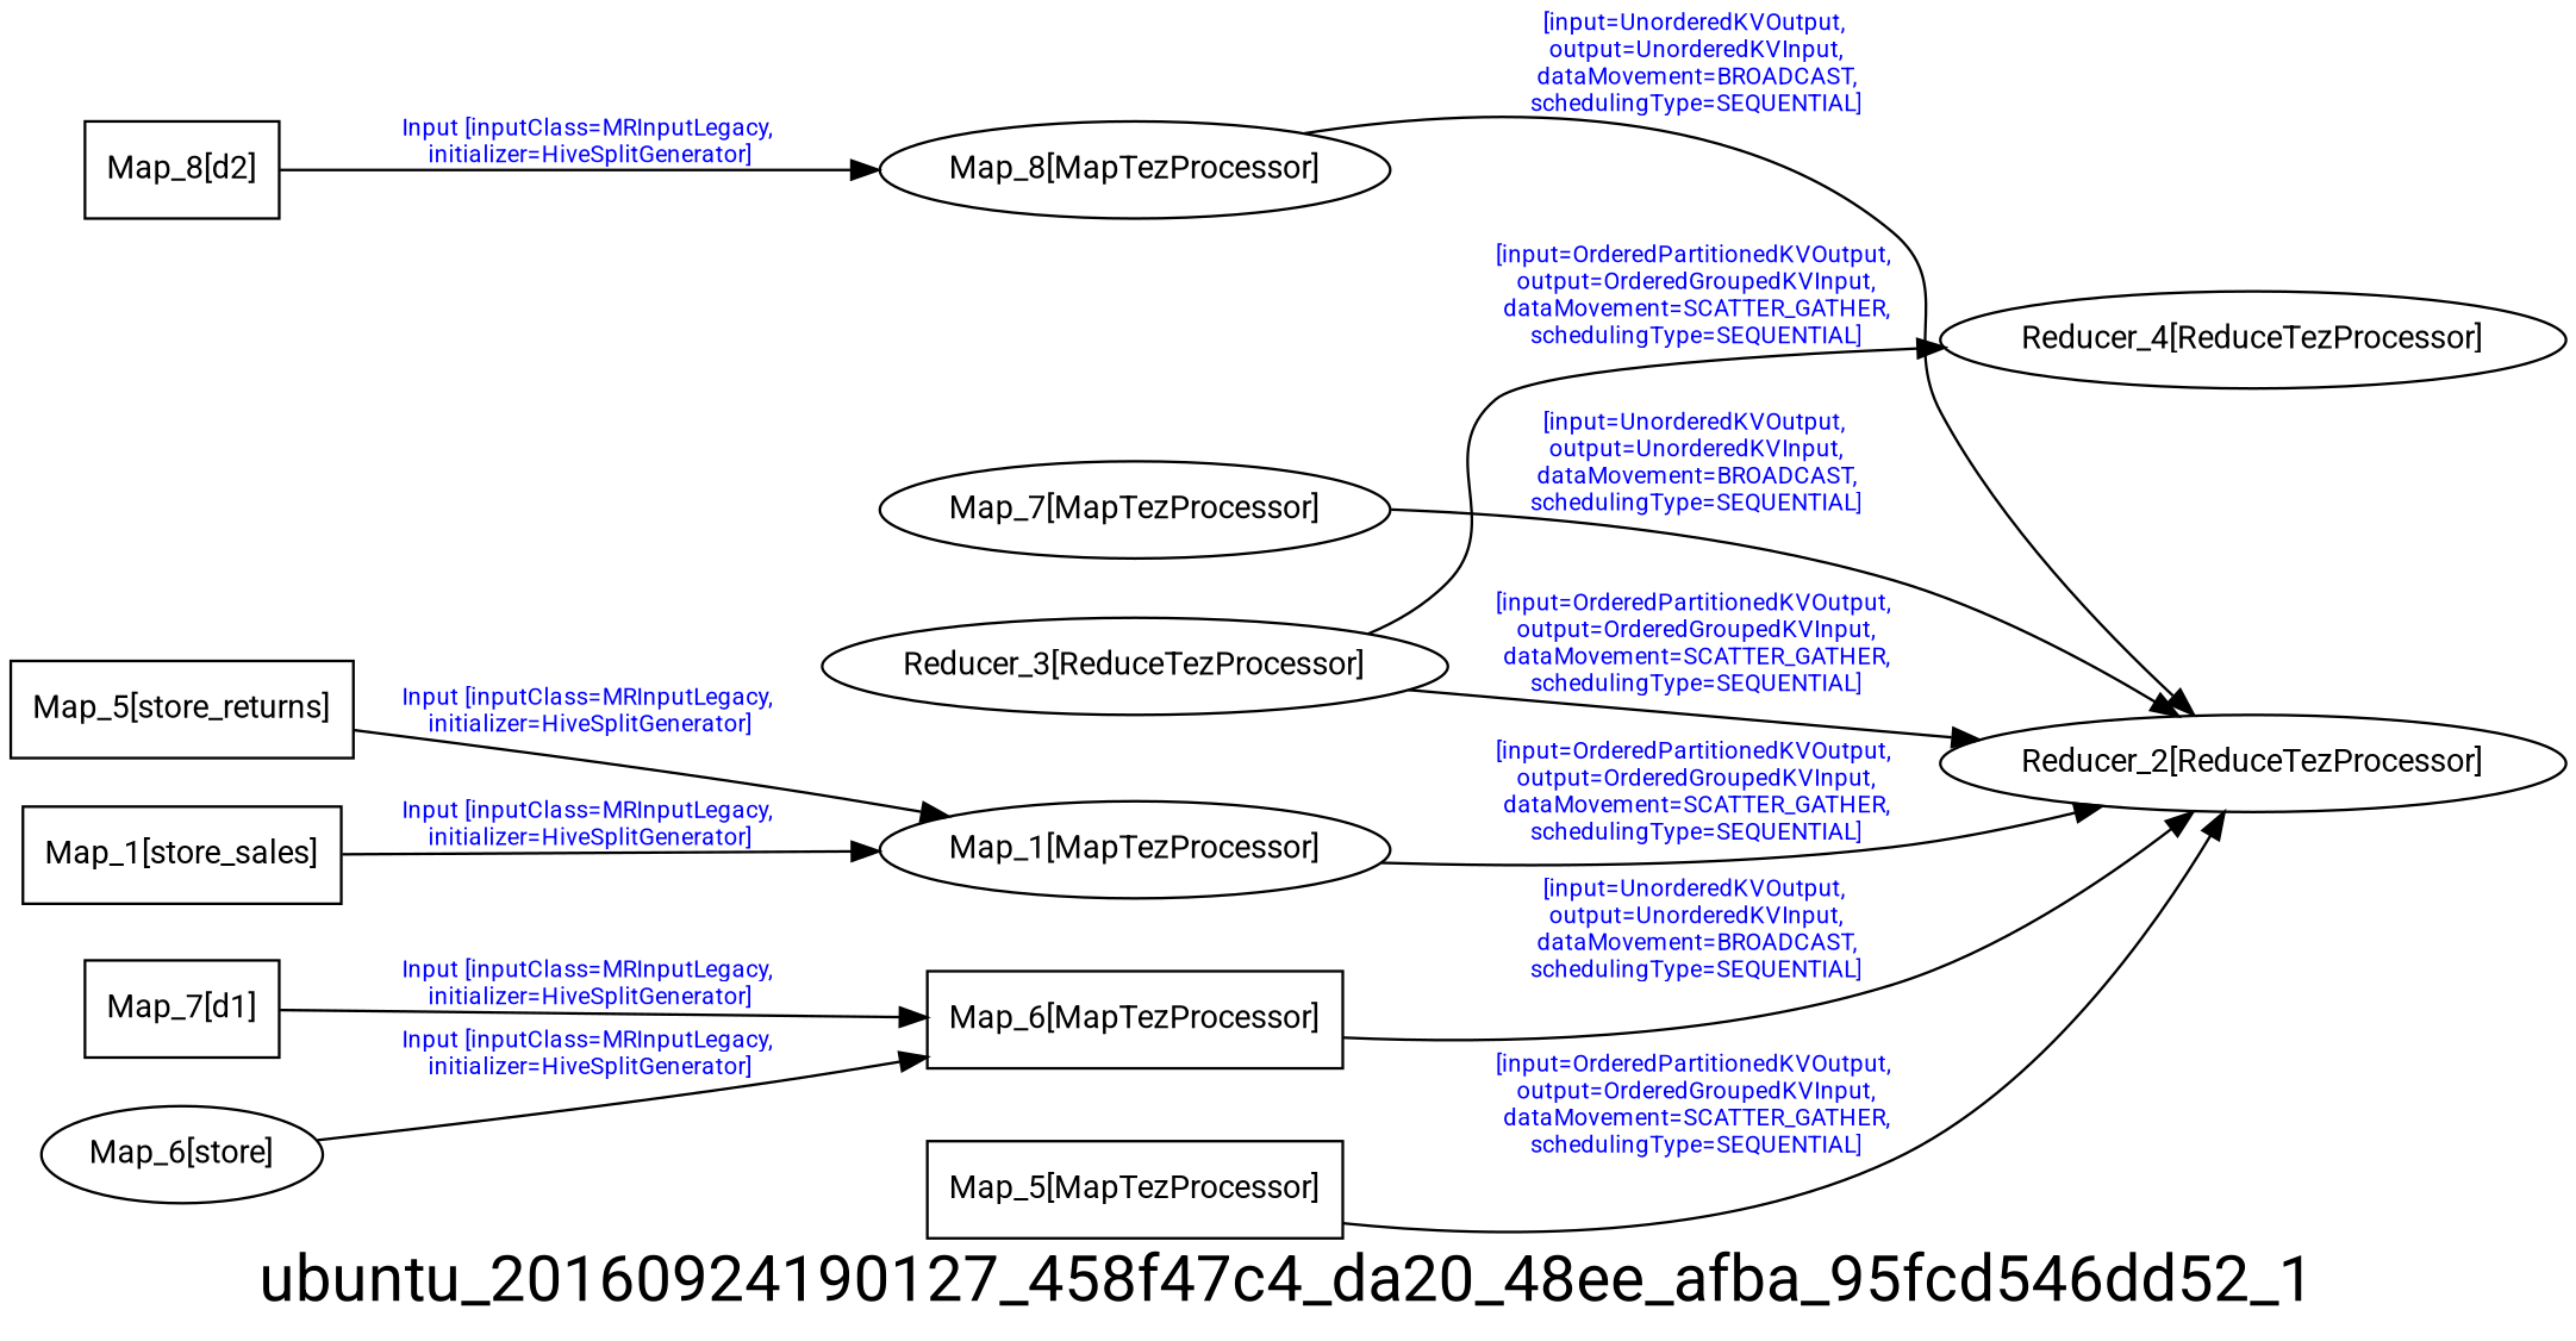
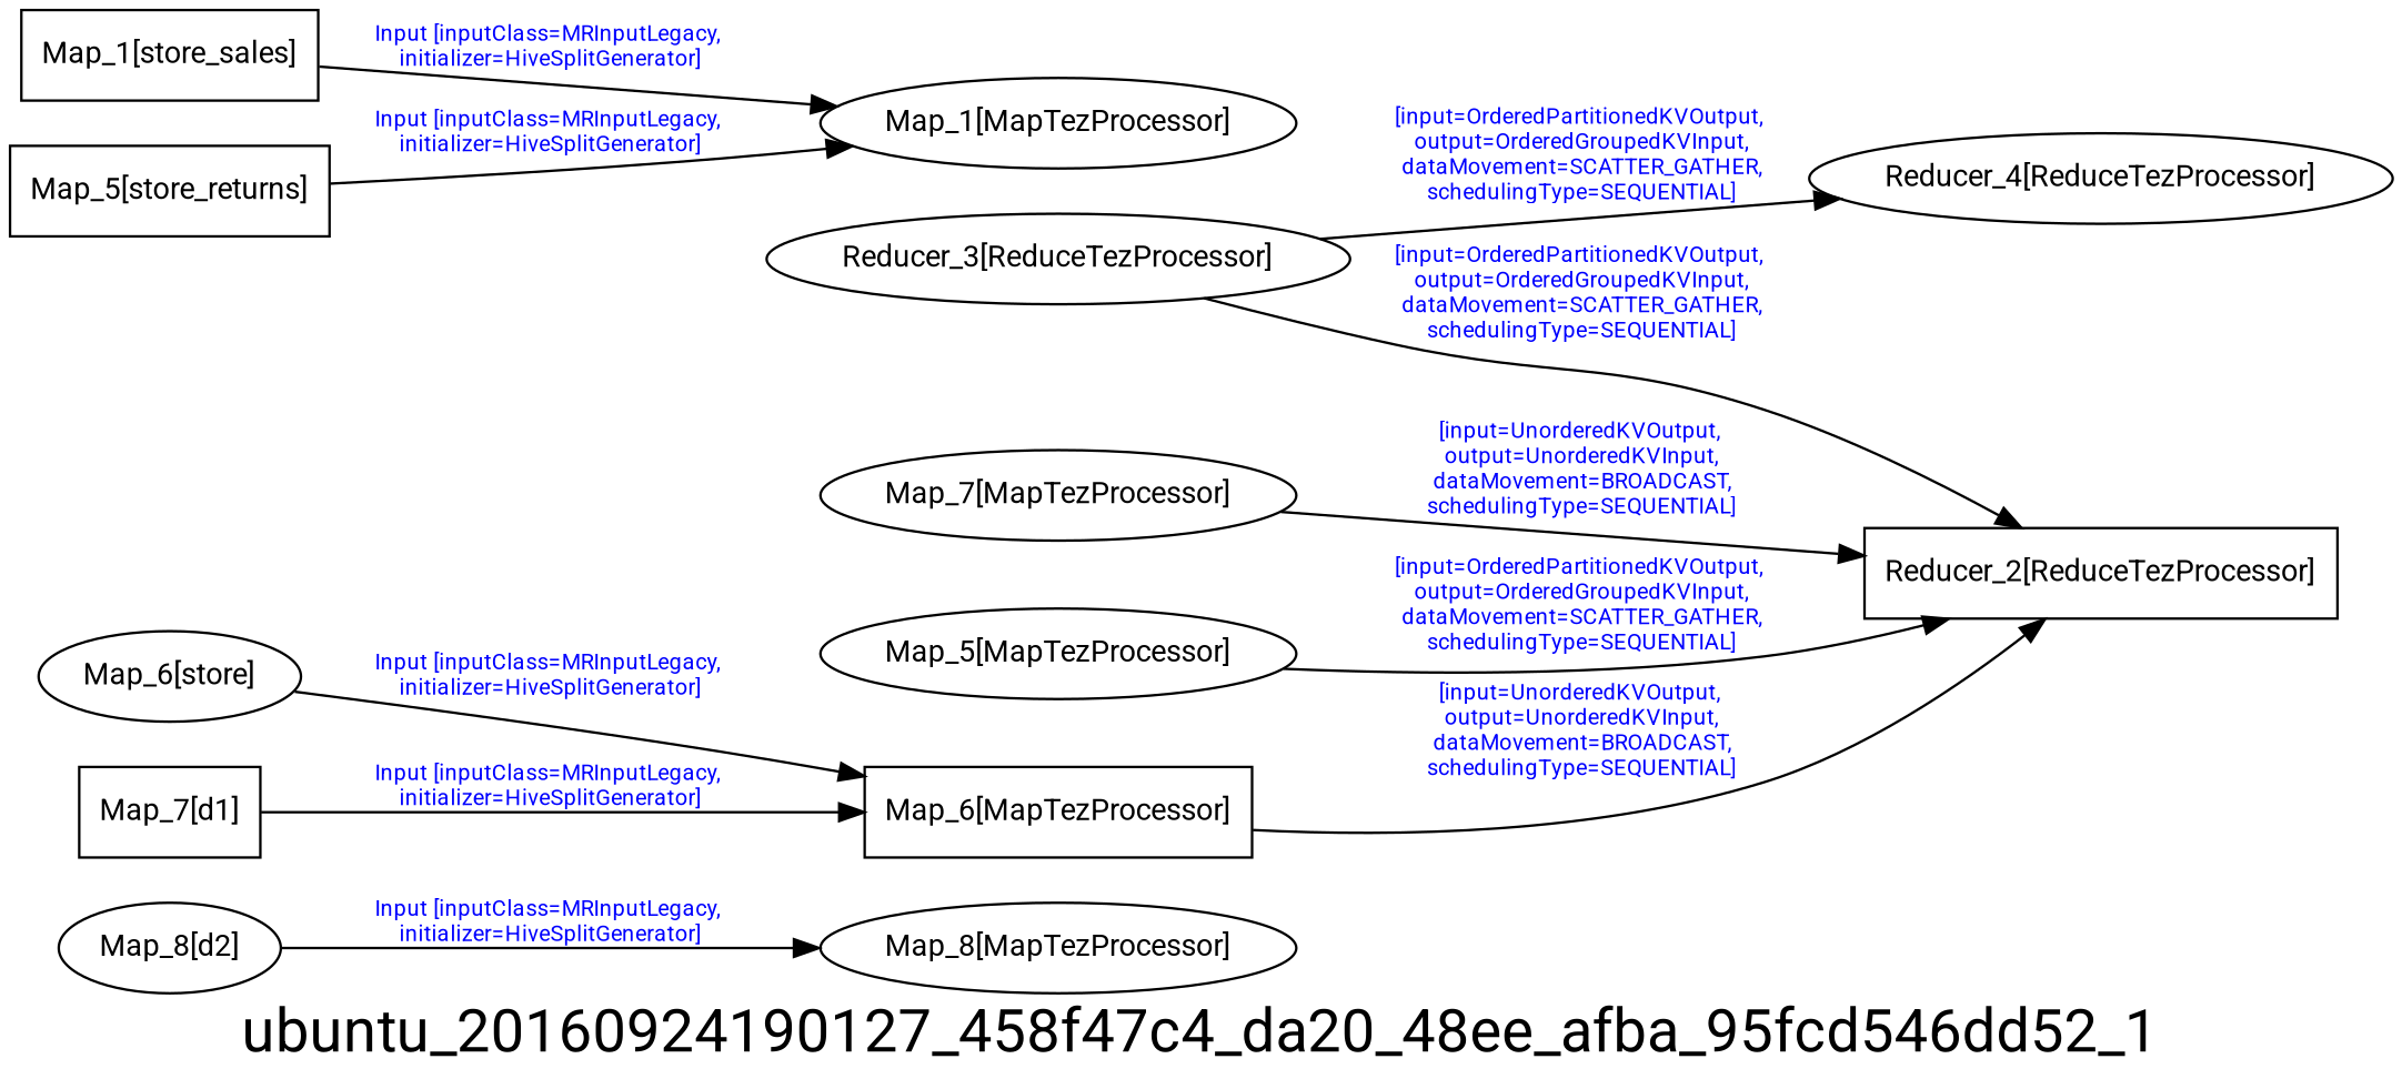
  digraph {
    fontname=Roboto
    fontsize=24
    label=ubuntu_20160924190127_458f47c4_da20_48ee_afba_95fcd546dd52_1
    rankdir=LR
    node [fontname=Roboto fontsize=12]
    edge [fontcolor=blue fontname=Roboto fontsize=9]
-   n1 [label="Map_8[d2]" shape=box]
+   n1 [label="Map_8[d2]" shape=ellipse]
    n2 [label="Map_8[MapTezProcessor]"]
-   n3 [label="Reducer_2[ReduceTezProcessor]"]
+   n3 [label="Reducer_2[ReduceTezProcessor]" shape=box]
    n4 [label="Reducer_4[ReduceTezProcessor]"]
    n5 [label="Map_7[MapTezProcessor]"]
    n6 [label="Reducer_3[ReduceTezProcessor]"]
    n7 [label="Map_1[MapTezProcessor]"]
    n8 [label="Map_1[store_sales]" shape=box]
    n9 [label="Map_6[MapTezProcessor]" shape=box]
    n10 [label="Map_6[store]" shape=ellipse]
-   n11 [label="Map_5[MapTezProcessor]" shape=box]
+   n11 [label="Map_5[MapTezProcessor]"]
    n12 [label="Map_7[d1]" shape=box]
    n13 [label="Map_5[store_returns]" shape=box]
    n1 -> n2 [label="Input [inputClass=MRInputLegacy,\n initializer=HiveSplitGenerator]"]
-   n2 -> n3 [label="[input=UnorderedKVOutput,\n output=UnorderedKVInput,\n dataMovement=BROADCAST,\n schedulingType=SEQUENTIAL]"]
    n5 -> n3 [label="[input=UnorderedKVOutput,\n output=UnorderedKVInput,\n dataMovement=BROADCAST,\n schedulingType=SEQUENTIAL]"]
    n6 -> n3 [label="[input=OrderedPartitionedKVOutput,\n output=OrderedGroupedKVInput,\n dataMovement=SCATTER_GATHER,\n schedulingType=SEQUENTIAL]"]
    n6 -> n4 [label="[input=OrderedPartitionedKVOutput,\n output=OrderedGroupedKVInput,\n dataMovement=SCATTER_GATHER,\n schedulingType=SEQUENTIAL]"]
-   n7 -> n3 [label="[input=OrderedPartitionedKVOutput,\n output=OrderedGroupedKVInput,\n dataMovement=SCATTER_GATHER,\n schedulingType=SEQUENTIAL]"]
    n8 -> n7 [label="Input [inputClass=MRInputLegacy,\n initializer=HiveSplitGenerator]"]
    n9 -> n3 [label="[input=UnorderedKVOutput,\n output=UnorderedKVInput,\n dataMovement=BROADCAST,\n schedulingType=SEQUENTIAL]"]
    n10 -> n9 [label="Input [inputClass=MRInputLegacy,\n initializer=HiveSplitGenerator]"]
    n11 -> n3 [label="[input=OrderedPartitionedKVOutput,\n output=OrderedGroupedKVInput,\n dataMovement=SCATTER_GATHER,\n schedulingType=SEQUENTIAL]"]
    n12 -> n9 [label="Input [inputClass=MRInputLegacy,\n initializer=HiveSplitGenerator]"]
    n13 -> n7 [label="Input [inputClass=MRInputLegacy,\n initializer=HiveSplitGenerator]"]
  }
